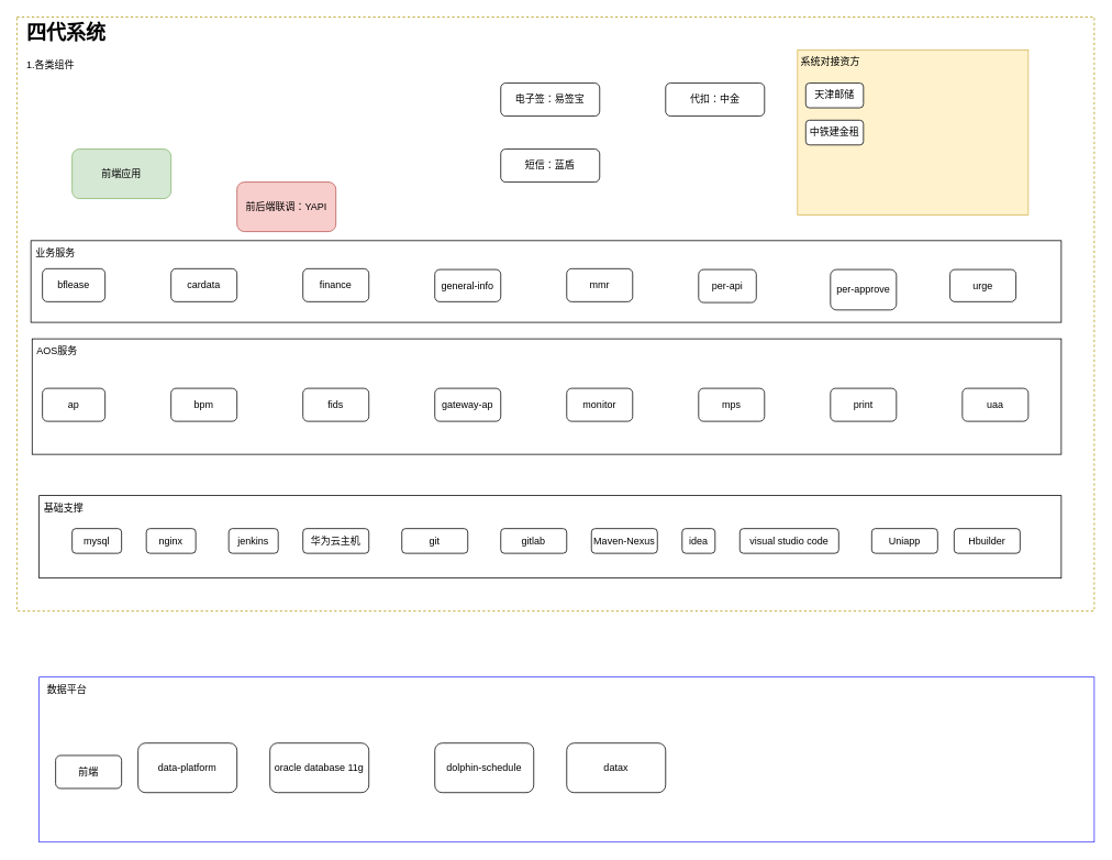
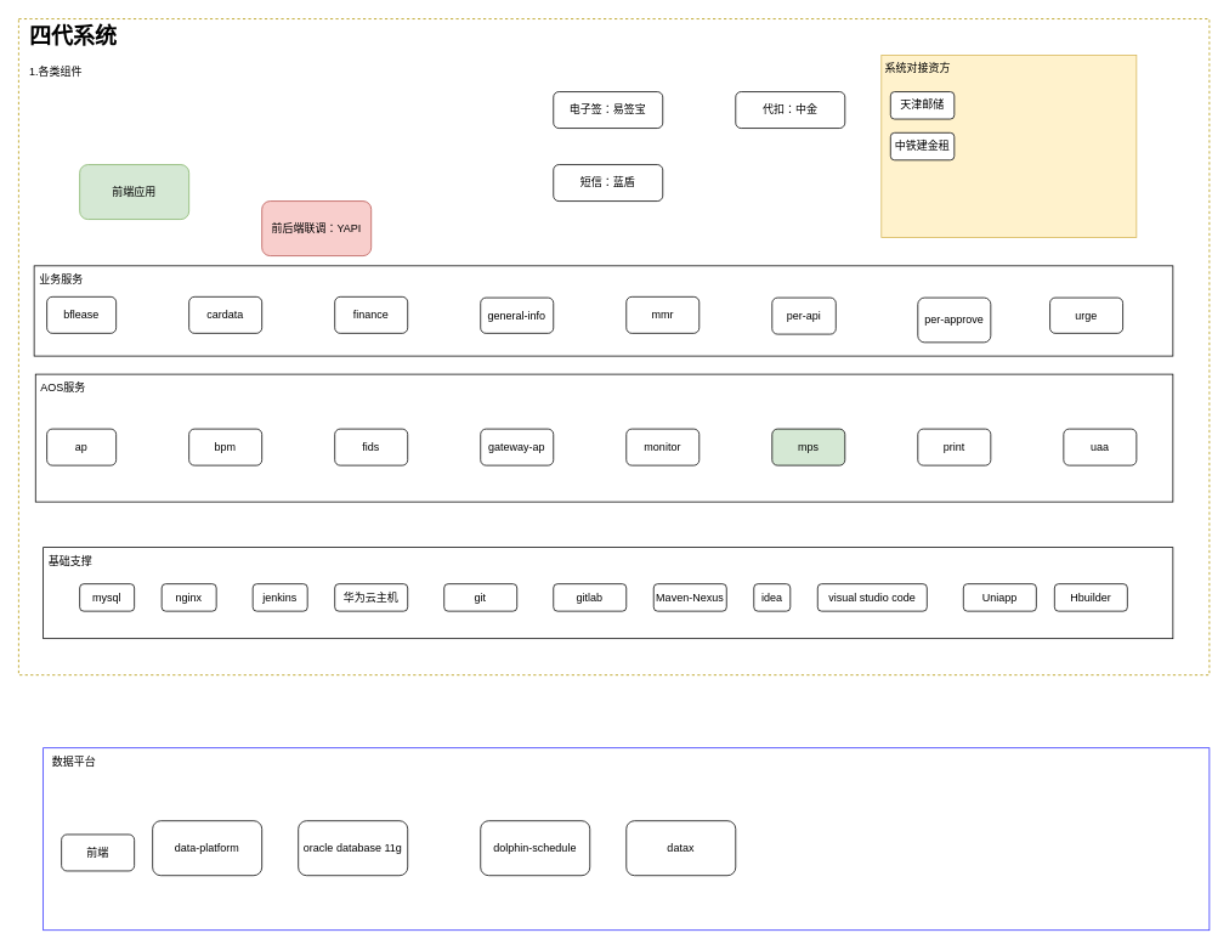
  <mxCell id="0" />
  <mxCell id="1" parent="0" />
  <mxCell id="2" value="" style="rounded=0;whiteSpace=wrap;html=1;fillColor=none;dashed=1;fontColor=#000000;strokeColor=#B09500;" parent="1" vertex="1"><mxGeometry x="20" y="20" width="1307" height="720" as="geometry" /></mxCell>
  <mxCell id="3" value="" style="rounded=0;whiteSpace=wrap;html=1;fillColor=none;" parent="1" vertex="1"><mxGeometry x="37" y="291" width="1250" height="99" as="geometry" /></mxCell>
  <mxCell id="4" value="" style="rounded=0;whiteSpace=wrap;html=1;" parent="1" vertex="1"><mxGeometry x="38.5" y="410" width="1248.5" height="140" as="geometry" /></mxCell>
  <mxCell id="5" value="ap" style="rounded=1;whiteSpace=wrap;html=1;" parent="1" vertex="1"><mxGeometry x="51" y="470" width="76" height="40" as="geometry" /></mxCell>
  <mxCell id="6" value="bflease" style="rounded=1;whiteSpace=wrap;html=1;" parent="1" vertex="1"><mxGeometry x="51" y="325" width="76" height="40" as="geometry" /></mxCell>
  <mxCell id="7" value="bpm" style="rounded=1;whiteSpace=wrap;html=1;" parent="1" vertex="1"><mxGeometry x="207" y="470" width="80" height="40" as="geometry" /></mxCell>
  <mxCell id="8" value="cardata" style="rounded=1;whiteSpace=wrap;html=1;" parent="1" vertex="1"><mxGeometry x="207" y="325" width="80" height="40" as="geometry" /></mxCell>
  <mxCell id="9" value="fids" style="rounded=1;whiteSpace=wrap;html=1;" parent="1" vertex="1"><mxGeometry x="367" y="470" width="80" height="40" as="geometry" /></mxCell>
  <mxCell id="10" value="finance" style="rounded=1;whiteSpace=wrap;html=1;" parent="1" vertex="1"><mxGeometry x="367" y="325" width="80" height="40" as="geometry" /></mxCell>
  <mxCell id="11" value="gateway-ap" style="rounded=1;whiteSpace=wrap;html=1;" parent="1" vertex="1"><mxGeometry x="527" y="470" width="80" height="40" as="geometry" /></mxCell>
  <mxCell id="12" value="general-info" style="rounded=1;whiteSpace=wrap;html=1;" parent="1" vertex="1"><mxGeometry x="527" y="326" width="80" height="39" as="geometry" /></mxCell>
  <mxCell id="13" value="mmr" style="rounded=1;whiteSpace=wrap;html=1;" parent="1" vertex="1"><mxGeometry x="687" y="325" width="80" height="40" as="geometry" /></mxCell>
  <mxCell id="14" value="monitor" style="rounded=1;whiteSpace=wrap;html=1;" parent="1" vertex="1"><mxGeometry x="687" y="470" width="80" height="40" as="geometry" /></mxCell>
- <mxCell id="15" value="mps" style="rounded=1;whiteSpace=wrap;html=1;" parent="1" vertex="1"><mxGeometry y="470" width="80" height="40" as="geometry" x="847" /></mxCell>
+ <mxCell id="15" value="mps" style="rounded=1;whiteSpace=wrap;html=1;fillColor=#d5e8d4;" parent="1" vertex="1"><mxGeometry y="470" width="80" height="40" as="geometry" x="847" /></mxCell>
  <mxCell id="16" value="per-api" style="rounded=1;whiteSpace=wrap;html=1;" parent="1" vertex="1"><mxGeometry y="326" width="70" height="40" as="geometry" x="847" /></mxCell>
  <mxCell id="17" value="per-approve" style="rounded=1;whiteSpace=wrap;html=1;" parent="1" vertex="1"><mxGeometry x="1007" y="326" width="80" height="49" as="geometry" /></mxCell>
  <mxCell id="18" value="print" style="rounded=1;whiteSpace=wrap;html=1;" parent="1" vertex="1"><mxGeometry x="1007" y="470" width="80" height="40" as="geometry" /></mxCell>
  <mxCell id="19" value="uaa" style="rounded=1;whiteSpace=wrap;html=1;" parent="1" vertex="1"><mxGeometry x="1167" y="470" width="80" height="40" as="geometry" /></mxCell>
  <mxCell id="20" value="urge" style="rounded=1;whiteSpace=wrap;html=1;" parent="1" vertex="1"><mxGeometry x="1152" y="326" width="80" height="39" as="geometry" /></mxCell>
  <mxCell id="21" value="前端应用" style="rounded=1;whiteSpace=wrap;html=1;fillColor=#d5e8d4;strokeColor=#82b366;" parent="1" vertex="1"><mxGeometry x="87" y="180" width="120" height="60" as="geometry" /></mxCell>
  <mxCell id="22" value="&lt;h1&gt;四代系统&lt;br&gt;&lt;/h1&gt;&lt;div&gt;1.各类组件&lt;/div&gt;" style="text;html=1;strokeColor=none;fillColor=none;spacing=5;spacingTop=-20;whiteSpace=wrap;overflow=hidden;rounded=0;" parent="1" vertex="1"><mxGeometry x="27" y="20" width="190" height="120" as="geometry" /></mxCell>
  <mxCell id="23" value="电子签：易签宝" style="rounded=1;whiteSpace=wrap;html=1;" parent="1" vertex="1"><mxGeometry x="607" y="100" width="120" height="40" as="geometry" /></mxCell>
  <mxCell id="24" value="短信：蓝盾" style="rounded=1;whiteSpace=wrap;html=1;" parent="1" vertex="1"><mxGeometry x="607" y="180" width="120" height="40" as="geometry" /></mxCell>
  <mxCell id="25" value="代扣：中金" style="rounded=1;whiteSpace=wrap;html=1;" parent="1" vertex="1"><mxGeometry x="807" y="100" width="120" height="40" as="geometry" /></mxCell>
  <mxCell id="26" value="" style="rounded=0;whiteSpace=wrap;html=1;fillColor=#fff2cc;strokeColor=#d6b656;" parent="1" vertex="1"><mxGeometry x="967" y="60" width="280" height="200" as="geometry" /></mxCell>
  <mxCell id="27" value="天津邮储" style="rounded=1;whiteSpace=wrap;html=1;" parent="1" vertex="1"><mxGeometry x="977" y="100" width="70" height="30" as="geometry" /></mxCell>
  <mxCell id="28" value="中铁建金租" style="rounded=1;whiteSpace=wrap;html=1;" parent="1" vertex="1"><mxGeometry x="977" y="145" width="70" height="30" as="geometry" /></mxCell>
  <mxCell id="29" value="系统对接资方" style="text;html=1;strokeColor=none;fillColor=none;align=center;verticalAlign=middle;whiteSpace=wrap;rounded=0;" parent="1" vertex="1"><mxGeometry x="967" y="60" width="80" height="30" as="geometry" /></mxCell>
  <mxCell id="30" value="AOS服务" style="text;html=1;strokeColor=none;fillColor=none;align=center;verticalAlign=middle;whiteSpace=wrap;rounded=0;" parent="1" vertex="1"><mxGeometry x="39" y="410" width="60" height="30" as="geometry" /></mxCell>
  <mxCell id="31" value="" style="rounded=0;whiteSpace=wrap;html=1;" parent="1" vertex="1"><mxGeometry x="47" y="600" width="1240" height="100" as="geometry" /></mxCell>
  <mxCell id="32" value="mysql" style="rounded=1;whiteSpace=wrap;html=1;" parent="1" vertex="1"><mxGeometry x="87" y="640" width="60" height="30" as="geometry" /></mxCell>
  <mxCell id="33" value="基础支撑" style="text;html=1;strokeColor=none;fillColor=none;align=center;verticalAlign=middle;whiteSpace=wrap;rounded=0;" parent="1" vertex="1"><mxGeometry x="47" y="600" width="60" height="30" as="geometry" /></mxCell>
  <mxCell id="34" value="nginx" style="rounded=1;whiteSpace=wrap;html=1;" parent="1" vertex="1"><mxGeometry x="177" y="640" width="60" height="30" as="geometry" /></mxCell>
  <mxCell id="35" value="jenkins" style="rounded=1;whiteSpace=wrap;html=1;" parent="1" vertex="1"><mxGeometry x="277" y="640" width="60" height="30" as="geometry" /></mxCell>
  <mxCell id="36" value="华为云主机" style="rounded=1;whiteSpace=wrap;html=1;" parent="1" vertex="1"><mxGeometry x="367" y="640" width="80" height="30" as="geometry" /></mxCell>
  <mxCell id="37" value="业务服务" style="text;html=1;strokeColor=none;fillColor=none;align=center;verticalAlign=middle;whiteSpace=wrap;rounded=0;" parent="1" vertex="1"><mxGeometry x="37" y="291" width="60" height="30" as="geometry" /></mxCell>
  <mxCell id="38" value="git" style="rounded=1;whiteSpace=wrap;html=1;" parent="1" vertex="1"><mxGeometry x="487" y="640" width="80" height="30" as="geometry" /></mxCell>
  <mxCell id="39" value="gitlab" style="rounded=1;whiteSpace=wrap;html=1;" parent="1" vertex="1"><mxGeometry x="607" y="640" width="80" height="30" as="geometry" /></mxCell>
  <mxCell id="40" value="Maven-Nexus" style="rounded=1;whiteSpace=wrap;html=1;" parent="1" vertex="1"><mxGeometry x="717" y="640" width="80" height="30" as="geometry" /></mxCell>
  <mxCell id="41" value="idea" style="rounded=1;whiteSpace=wrap;html=1;" parent="1" vertex="1"><mxGeometry x="827" y="640" width="40" height="30" as="geometry" /></mxCell>
  <mxCell id="42" value="visual studio code" style="rounded=1;whiteSpace=wrap;html=1;" parent="1" vertex="1"><mxGeometry x="897" y="640" width="120" height="30" as="geometry" /></mxCell>
  <mxCell id="43" value="Uniapp" style="rounded=1;whiteSpace=wrap;html=1;" parent="1" vertex="1"><mxGeometry x="1057" y="640" width="80" height="30" as="geometry" /></mxCell>
  <mxCell id="44" value="Hbuilder" style="rounded=1;whiteSpace=wrap;html=1;" parent="1" vertex="1"><mxGeometry x="1157" y="640" width="80" height="30" as="geometry" /></mxCell>
  <mxCell id="45" value="" style="rounded=0;whiteSpace=wrap;html=1;fillStyle=hatch;strokeColor=#3333FF;" parent="1" vertex="1"><mxGeometry x="47" y="820" width="1280" height="200" as="geometry" /></mxCell>
  <mxCell id="46" value="前端" style="rounded=1;whiteSpace=wrap;html=1;" parent="1" vertex="1"><mxGeometry x="67" y="915" width="80" height="40" as="geometry" /></mxCell>
  <mxCell id="47" value="data-platform" style="rounded=1;whiteSpace=wrap;html=1;" parent="1" vertex="1"><mxGeometry x="167" y="900" width="120" height="60" as="geometry" /></mxCell>
  <mxCell id="48" value="oracle database 11g" style="rounded=1;whiteSpace=wrap;html=1;" parent="1" vertex="1"><mxGeometry x="327" y="900" width="120" height="60" as="geometry" /></mxCell>
  <mxCell id="49" value="dolphin-schedule" style="rounded=1;whiteSpace=wrap;html=1;" parent="1" vertex="1"><mxGeometry x="527" y="900" width="120" height="60" as="geometry" /></mxCell>
  <mxCell id="50" value="datax" style="rounded=1;whiteSpace=wrap;html=1;" parent="1" vertex="1"><mxGeometry x="687" y="900" width="120" height="60" as="geometry" /></mxCell>
  <mxCell id="51" value="数据平台" style="text;html=1;strokeColor=none;fillColor=none;align=center;verticalAlign=middle;whiteSpace=wrap;rounded=0;" parent="1" vertex="1"><mxGeometry x="51" y="820" width="60" height="30" as="geometry" /></mxCell>
  <mxCell id="52" value="前后端联调：YAPI" style="rounded=1;whiteSpace=wrap;html=1;fillColor=#f8cecc;strokeColor=#b85450;" vertex="1" parent="1"><mxGeometry x="287" y="220" width="120" height="60" as="geometry" /></mxCell>
